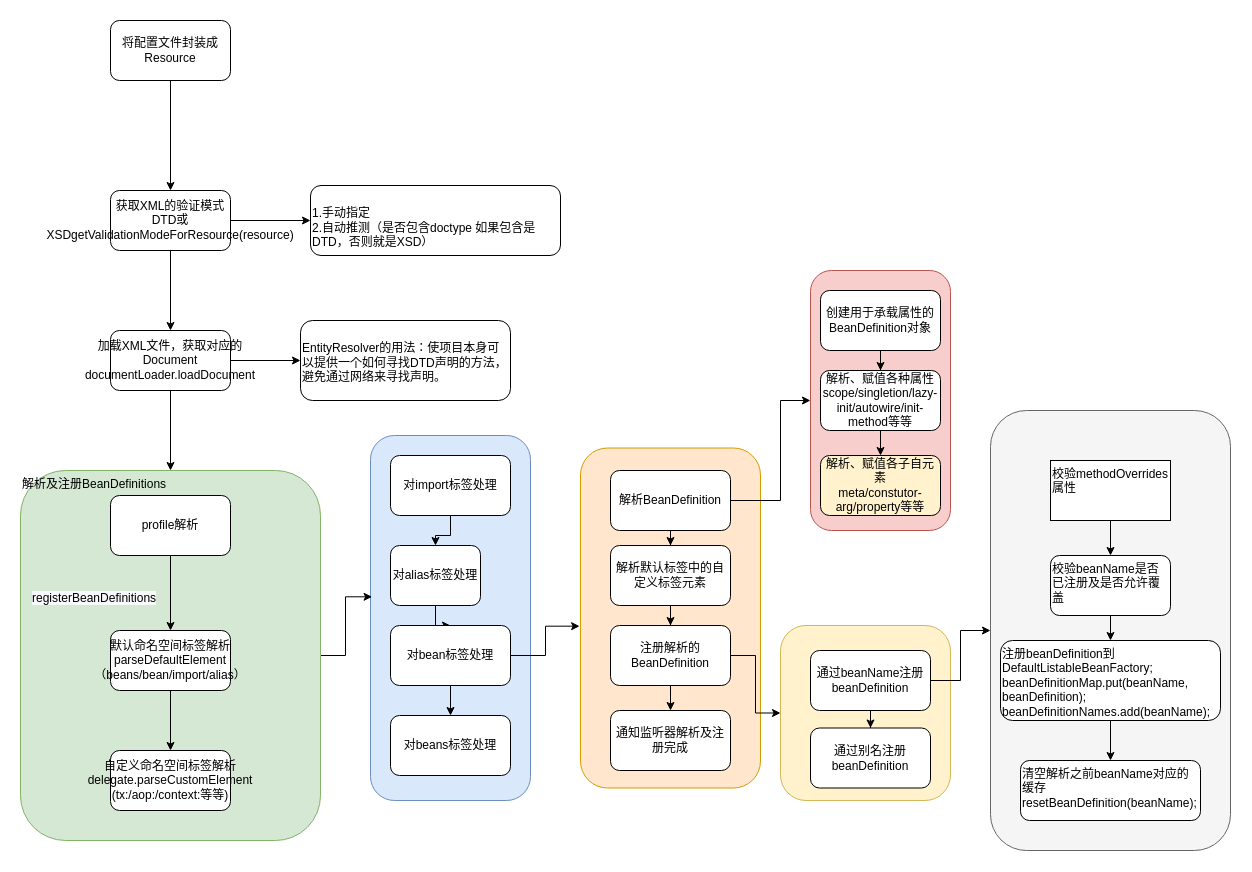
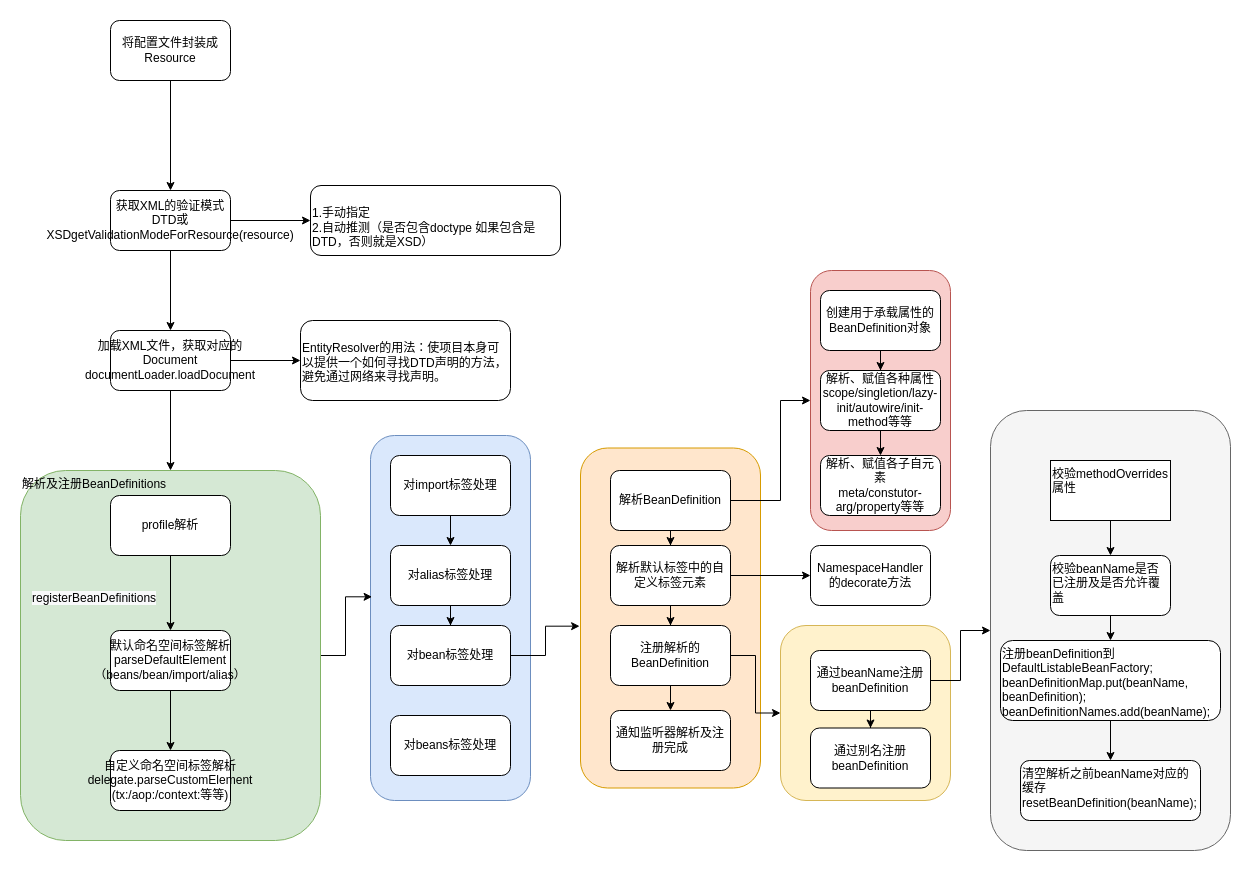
  <mxCell id="0" />
  <mxCell id="1" parent="0" />
  <mxCell id="2" value="" style="rounded=1;whiteSpace=wrap;html=1;align=left;verticalAlign=top;fillColor=#f5f5f5;fontColor=#333333;strokeColor=#666666;" vertex="1" parent="1"><mxGeometry x="990" y="410" width="240" height="440" as="geometry" /></mxCell>
  <mxCell id="3" value="" style="rounded=1;whiteSpace=wrap;html=1;align=left;verticalAlign=top;fillColor=#fff2cc;strokeColor=#d6b656;" vertex="1" parent="1"><mxGeometry x="780" y="625" width="170" height="175" as="geometry" /></mxCell>
  <mxCell id="4" value="" style="rounded=1;whiteSpace=wrap;html=1;align=left;verticalAlign=top;fillColor=#dae8fc;strokeColor=#6c8ebf;" vertex="1" parent="1"><mxGeometry x="370" y="435" width="160" height="365" as="geometry" /></mxCell>
  <mxCell id="5" value="" style="rounded=1;whiteSpace=wrap;html=1;align=left;verticalAlign=top;fillColor=#ffe6cc;strokeColor=#d79b00;" vertex="1" parent="1"><mxGeometry x="580" y="447.5" width="180" height="340" as="geometry" /></mxCell>
  <mxCell id="6" value="" style="rounded=1;whiteSpace=wrap;html=1;align=left;verticalAlign=top;fillColor=#f8cecc;strokeColor=#b85450;" vertex="1" parent="1"><mxGeometry x="810" y="270" width="140" height="260" as="geometry" /></mxCell>
  <mxCell id="7" style="edgeStyle=orthogonalEdgeStyle;rounded=0;orthogonalLoop=1;jettySize=auto;html=1;entryX=0.01;entryY=0.442;entryDx=0;entryDy=0;entryPerimeter=0;" edge="1" parent="1" source="8" target="4"><mxGeometry relative="1" as="geometry" /></mxCell>
  <mxCell id="8" value="解析及注册BeanDefinitions" style="whiteSpace=wrap;html=1;rounded=1;align=left;verticalAlign=top;fillColor=#d5e8d4;strokeColor=#82b366;" vertex="1" parent="1"><mxGeometry x="20" y="470" width="300" height="370" as="geometry" /></mxCell>
  <mxCell id="9" value="" style="edgeStyle=orthogonalEdgeStyle;rounded=0;orthogonalLoop=1;jettySize=auto;html=1;" edge="1" parent="1" source="11" target="14"><mxGeometry relative="1" as="geometry" /></mxCell>
  <mxCell id="10" value="" style="edgeStyle=orthogonalEdgeStyle;rounded=0;orthogonalLoop=1;jettySize=auto;html=1;" edge="1" parent="1" source="11" target="23"><mxGeometry relative="1" as="geometry" /></mxCell>
  <mxCell id="11" value="获取XML的验证模式&lt;br&gt;DTD或XSD&lt;span style=&quot;text-align: left&quot;&gt;getValidationModeForResource(resource)&lt;/span&gt;" style="rounded=1;whiteSpace=wrap;html=1;" vertex="1" parent="1"><mxGeometry x="110" y="190" width="120" height="60" as="geometry" /></mxCell>
  <mxCell id="12" value="" style="edgeStyle=orthogonalEdgeStyle;rounded=0;orthogonalLoop=1;jettySize=auto;html=1;" edge="1" parent="1" source="14" target="8"><mxGeometry relative="1" as="geometry" /></mxCell>
  <mxCell id="13" value="" style="edgeStyle=orthogonalEdgeStyle;rounded=0;orthogonalLoop=1;jettySize=auto;html=1;" edge="1" parent="1" source="14" target="22"><mxGeometry relative="1" as="geometry" /></mxCell>
  <mxCell id="14" value="加载XML文件，获取对应的Document&lt;br&gt;&lt;span style=&quot;text-align: left&quot;&gt;documentLoader.loadDocument&lt;/span&gt;" style="whiteSpace=wrap;html=1;rounded=1;" vertex="1" parent="1"><mxGeometry x="110" y="330" width="120" height="60" as="geometry" /></mxCell>
  <mxCell id="15" value="" style="edgeStyle=orthogonalEdgeStyle;rounded=0;orthogonalLoop=1;jettySize=auto;html=1;" edge="1" parent="1" source="16" target="11"><mxGeometry relative="1" as="geometry" /></mxCell>
  <mxCell id="16" value="将配置文件封装成Resource" style="rounded=1;whiteSpace=wrap;html=1;" vertex="1" parent="1"><mxGeometry x="110" y="20" width="120" height="60" as="geometry" /></mxCell>
  <mxCell id="17" value="" style="edgeStyle=orthogonalEdgeStyle;rounded=0;orthogonalLoop=1;jettySize=auto;html=1;" edge="1" parent="1" source="18" target="20"><mxGeometry relative="1" as="geometry" /></mxCell>
  <mxCell id="18" value="profile解析" style="whiteSpace=wrap;html=1;rounded=1;" vertex="1" parent="1"><mxGeometry x="110" y="495" width="120" height="60" as="geometry" /></mxCell>
  <mxCell id="19" value="" style="edgeStyle=orthogonalEdgeStyle;rounded=0;orthogonalLoop=1;jettySize=auto;html=1;" edge="1" parent="1" source="20" target="21"><mxGeometry relative="1" as="geometry" /></mxCell>
  <mxCell id="20" value="&lt;span&gt;默认命名空间标签解析parseDefaultElement&lt;br&gt;（beans/bean/import/alias）&lt;/span&gt;" style="whiteSpace=wrap;html=1;rounded=1;" vertex="1" parent="1"><mxGeometry x="110" y="630" width="120" height="60" as="geometry" /></mxCell>
  <mxCell id="21" value="&lt;span&gt;自定义命名空间标签解析delegate.parseCustomElement&lt;br&gt;(tx:/aop:/context:等等)&lt;/span&gt;" style="whiteSpace=wrap;html=1;rounded=1;" vertex="1" parent="1"><mxGeometry x="110" y="750" width="120" height="60" as="geometry" /></mxCell>
  <mxCell id="22" value="&lt;br&gt;&lt;span&gt;EntityResolver的用法：使项目本身可以提供一个如何寻找DTD声明的方法，避免通过网络来寻找声明。&lt;/span&gt;" style="rounded=1;whiteSpace=wrap;html=1;align=left;verticalAlign=top;" vertex="1" parent="1"><mxGeometry x="300" y="320" width="210" height="80" as="geometry" /></mxCell>
  <mxCell id="23" value="&lt;br&gt;&lt;span&gt;1.手动指定&lt;/span&gt;&lt;br&gt;&lt;span&gt;2.自动推测（是否包含doctype 如果包含是DTD，否则就是XSD）&lt;/span&gt;" style="rounded=1;whiteSpace=wrap;html=1;align=left;verticalAlign=top;" vertex="1" parent="1"><mxGeometry x="310" y="185" width="250" height="70" as="geometry" /></mxCell>
  <mxCell id="24" value="&lt;br style=&quot;color: rgb(0, 0, 0); font-family: helvetica; font-size: 12px; font-style: normal; font-weight: 400; letter-spacing: normal; text-align: left; text-indent: 0px; text-transform: none; word-spacing: 0px; background-color: rgb(248, 249, 250);&quot;&gt;&lt;br style=&quot;color: rgb(0, 0, 0); font-family: helvetica; font-size: 12px; font-style: normal; font-weight: 400; letter-spacing: normal; text-align: left; text-indent: 0px; text-transform: none; word-spacing: 0px; background-color: rgb(248, 249, 250);&quot;&gt;&lt;span style=&quot;color: rgb(0, 0, 0); font-size: 12px; font-style: normal; font-weight: 400; letter-spacing: normal; text-align: left; text-indent: 0px; text-transform: none; word-spacing: 0px; background-color: rgb(248, 249, 250); font-family: helvetica;&quot;&gt;registerBeanDefinitions&lt;/span&gt;" style="text;whiteSpace=wrap;html=1;" vertex="1" parent="1"><mxGeometry x="30" y="555" width="130" height="70" as="geometry" /></mxCell>
  <mxCell id="25" value="" style="edgeStyle=orthogonalEdgeStyle;rounded=0;orthogonalLoop=1;jettySize=auto;html=1;" edge="1" parent="1" source="26" target="28"><mxGeometry relative="1" as="geometry" /></mxCell>
  <mxCell id="26" value="对import标签处理" style="whiteSpace=wrap;html=1;rounded=1;" vertex="1" parent="1"><mxGeometry x="390" y="455" width="120" height="60" as="geometry" /></mxCell>
  <mxCell id="27" value="" style="edgeStyle=orthogonalEdgeStyle;rounded=0;orthogonalLoop=1;jettySize=auto;html=1;" edge="1" parent="1" source="28" target="31"><mxGeometry relative="1" as="geometry" /></mxCell>
- <mxCell id="28" value="对alias标签处理" style="whiteSpace=wrap;html=1;rounded=1;" vertex="1" parent="1"><mxGeometry x="390" y="545" width="90" height="60" as="geometry" /></mxCell>
- <mxCell id="29" value="" style="edgeStyle=orthogonalEdgeStyle;rounded=0;orthogonalLoop=1;jettySize=auto;html=1;" edge="1" parent="1" source="31" target="32"><mxGeometry relative="1" as="geometry" /></mxCell>
+ <mxCell id="28" value="对alias标签处理" style="whiteSpace=wrap;html=1;rounded=1;" vertex="1" parent="1"><mxGeometry x="390" y="545" width="120" height="60" as="geometry" /></mxCell>
  <mxCell id="30" style="edgeStyle=orthogonalEdgeStyle;rounded=0;orthogonalLoop=1;jettySize=auto;html=1;entryX=-0.005;entryY=0.524;entryDx=0;entryDy=0;entryPerimeter=0;" edge="1" parent="1" source="31" target="5"><mxGeometry relative="1" as="geometry" /></mxCell>
  <mxCell id="31" value="对bean标签处理" style="whiteSpace=wrap;html=1;rounded=1;" vertex="1" parent="1"><mxGeometry x="390" y="625" width="120" height="60" as="geometry" /></mxCell>
  <mxCell id="32" value="对beans标签处理" style="whiteSpace=wrap;html=1;rounded=1;" vertex="1" parent="1"><mxGeometry x="390" y="715" width="120" height="60" as="geometry" /></mxCell>
  <mxCell id="33" value="" style="edgeStyle=orthogonalEdgeStyle;rounded=0;orthogonalLoop=1;jettySize=auto;html=1;" edge="1" parent="1" source="35" target="38"><mxGeometry relative="1" as="geometry" /></mxCell>
  <mxCell id="34" style="edgeStyle=orthogonalEdgeStyle;rounded=0;orthogonalLoop=1;jettySize=auto;html=1;entryX=0;entryY=0.5;entryDx=0;entryDy=0;" edge="1" parent="1" source="35" target="6"><mxGeometry relative="1" as="geometry"><Array as="points"><mxPoint x="780" y="500" /><mxPoint x="780" y="400" /></Array></mxGeometry></mxCell>
  <mxCell id="35" value="解析BeanDefinition" style="whiteSpace=wrap;html=1;rounded=1;" vertex="1" parent="1"><mxGeometry x="610" y="470" width="120" height="60" as="geometry" /></mxCell>
  <mxCell id="36" value="" style="edgeStyle=orthogonalEdgeStyle;rounded=0;orthogonalLoop=1;jettySize=auto;html=1;" edge="1" parent="1" source="38" target="41"><mxGeometry relative="1" as="geometry" /></mxCell>
+ <mxCell id="37" value="" style="edgeStyle=orthogonalEdgeStyle;rounded=0;orthogonalLoop=1;jettySize=auto;html=1;" edge="1" parent="1" source="38" target="48"><mxGeometry relative="1" as="geometry" /></mxCell>
  <mxCell id="38" value="解析默认标签中的自定义标签元素" style="whiteSpace=wrap;html=1;rounded=1;" vertex="1" parent="1"><mxGeometry x="610" y="545" width="120" height="60" as="geometry" /></mxCell>
  <mxCell id="39" value="" style="edgeStyle=orthogonalEdgeStyle;rounded=0;orthogonalLoop=1;jettySize=auto;html=1;" edge="1" parent="1" source="41" target="42"><mxGeometry relative="1" as="geometry" /></mxCell>
  <mxCell id="40" style="edgeStyle=orthogonalEdgeStyle;rounded=0;orthogonalLoop=1;jettySize=auto;html=1;" edge="1" parent="1" source="41" target="3"><mxGeometry relative="1" as="geometry" /></mxCell>
  <mxCell id="41" value="注册解析的BeanDefinition" style="whiteSpace=wrap;html=1;rounded=1;" vertex="1" parent="1"><mxGeometry x="610" y="625" width="120" height="60" as="geometry" /></mxCell>
  <mxCell id="42" value="通知监听器解析及注册完成" style="whiteSpace=wrap;html=1;rounded=1;" vertex="1" parent="1"><mxGeometry x="610" y="710" width="120" height="60" as="geometry" /></mxCell>
  <mxCell id="43" value="" style="edgeStyle=orthogonalEdgeStyle;rounded=0;orthogonalLoop=1;jettySize=auto;html=1;" edge="1" parent="1" source="44" target="46"><mxGeometry relative="1" as="geometry" /></mxCell>
  <mxCell id="44" value="创建用于承载属性的BeanDefinition对象" style="whiteSpace=wrap;html=1;rounded=1;" vertex="1" parent="1"><mxGeometry x="820" y="290" width="120" height="60" as="geometry" /></mxCell>
  <mxCell id="45" value="" style="edgeStyle=orthogonalEdgeStyle;rounded=0;orthogonalLoop=1;jettySize=auto;html=1;" edge="1" parent="1" source="46" target="47"><mxGeometry relative="1" as="geometry" /></mxCell>
  <mxCell id="46" value="解析、赋值各种属性&lt;br&gt;scope/singletion/lazy-init/autowire/init-method等等" style="whiteSpace=wrap;html=1;rounded=1;" vertex="1" parent="1"><mxGeometry x="820" y="370" width="120" height="60" as="geometry" /></mxCell>
- <mxCell id="47" value="解析、赋值各子自元素&lt;br&gt;meta/constutor-arg/property等等" style="whiteSpace=wrap;html=1;rounded=1;fillColor=#fff2cc;" vertex="1" parent="1"><mxGeometry x="820" y="455" width="120" height="60" as="geometry" /></mxCell>
+ <mxCell id="47" value="解析、赋值各子自元素&lt;br&gt;meta/constutor-arg/property等等" style="whiteSpace=wrap;html=1;rounded=1;" vertex="1" parent="1"><mxGeometry x="820" y="455" width="120" height="60" as="geometry" /></mxCell>
+ <mxCell id="48" value="NamespaceHandler的decorate方法" style="whiteSpace=wrap;html=1;rounded=1;" vertex="1" parent="1"><mxGeometry x="810" y="545" width="120" height="60" as="geometry" /></mxCell>
  <mxCell id="49" value="" style="edgeStyle=orthogonalEdgeStyle;rounded=0;orthogonalLoop=1;jettySize=auto;html=1;" edge="1" parent="1" source="51" target="52"><mxGeometry relative="1" as="geometry" /></mxCell>
  <mxCell id="50" style="edgeStyle=orthogonalEdgeStyle;rounded=0;orthogonalLoop=1;jettySize=auto;html=1;" edge="1" parent="1" source="51" target="2"><mxGeometry relative="1" as="geometry" /></mxCell>
  <mxCell id="51" value="通过beanName注册beanDefinition" style="whiteSpace=wrap;html=1;rounded=1;" vertex="1" parent="1"><mxGeometry x="810" y="650" width="120" height="60" as="geometry" /></mxCell>
  <mxCell id="52" value="&lt;span&gt;通过别名注册beanDefinition&lt;/span&gt;" style="whiteSpace=wrap;html=1;rounded=1;" vertex="1" parent="1"><mxGeometry x="810" y="727.5" width="120" height="60" as="geometry" /></mxCell>
  <mxCell id="53" value="" style="edgeStyle=orthogonalEdgeStyle;rounded=0;orthogonalLoop=1;jettySize=auto;html=1;" edge="1" parent="1" source="54" target="56"><mxGeometry relative="1" as="geometry" /></mxCell>
  <mxCell id="54" value="校验methodOverrides属性" style="whiteSpace=wrap;html=1;align=left;verticalAlign=top;rounded=0;" vertex="1" parent="1"><mxGeometry x="1050" y="460" width="120" height="60" as="geometry" /></mxCell>
  <mxCell id="55" value="" style="edgeStyle=orthogonalEdgeStyle;rounded=0;orthogonalLoop=1;jettySize=auto;html=1;" edge="1" parent="1" source="56" target="58"><mxGeometry relative="1" as="geometry" /></mxCell>
  <mxCell id="56" value="校验beanName是否已注册及是否允许覆盖" style="whiteSpace=wrap;html=1;rounded=1;align=left;verticalAlign=top;" vertex="1" parent="1"><mxGeometry x="1050" y="555" width="120" height="60" as="geometry" /></mxCell>
  <mxCell id="57" value="" style="edgeStyle=orthogonalEdgeStyle;rounded=0;orthogonalLoop=1;jettySize=auto;html=1;" edge="1" parent="1" source="58" target="59"><mxGeometry relative="1" as="geometry" /></mxCell>
  <mxCell id="58" value="注册beanDefinition到DefaultListableBeanFactory;&lt;br&gt;beanDefinitionMap.put(beanName, beanDefinition);&lt;br&gt;beanDefinitionNames.add(beanName);" style="whiteSpace=wrap;html=1;rounded=1;align=left;verticalAlign=top;" vertex="1" parent="1"><mxGeometry x="1000" y="640" width="220" height="80" as="geometry" /></mxCell>
  <mxCell id="59" value="清空解析之前beanName对应的缓存resetBeanDefinition(beanName);" style="whiteSpace=wrap;html=1;rounded=1;align=left;verticalAlign=top;" vertex="1" parent="1"><mxGeometry x="1020" y="760" width="180" height="60" as="geometry" /></mxCell>
